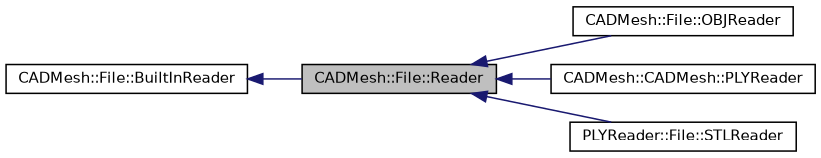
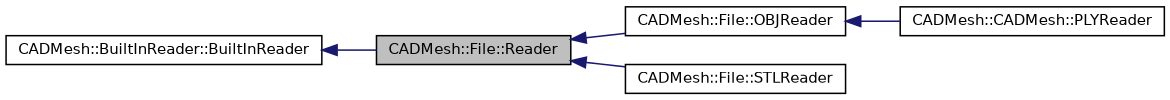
  digraph {
    rankdir=LR
    node [color=black fillcolor=white fontname=Helvetica fontsize=10 shape=record style=filled]
    edge [color=midnightblue dir=back fontname=Helvetica fontsize=10 labelfontname=Helvetica labelfontsize=10 style=solid]
    n1 [fillcolor=grey75 fontcolor=black height=0.2 label="CADMesh::File::Reader" width=0.4]
    n2 [height=0.2 label="CADMesh::File::OBJReader" width=0.4]
    n3 [height=0.2 label="CADMesh::CADMesh::PLYReader" width=0.4]
-   n4 [height=0.2 label="PLYReader::File::STLReader" width=0.4]
-   n5 [height=0.2 label="CADMesh::File::BuiltInReader" width=0.4]
+   n4 [height=0.2 label="CADMesh::File::STLReader" width=0.4]
+   n5 [height=0.2 label="CADMesh::BuiltInReader::BuiltInReader" width=0.4]
    n1 -> n2
-   n1 -> n3
+   n2 -> n3
    n1 -> n4
    n5 -> n1
  }
